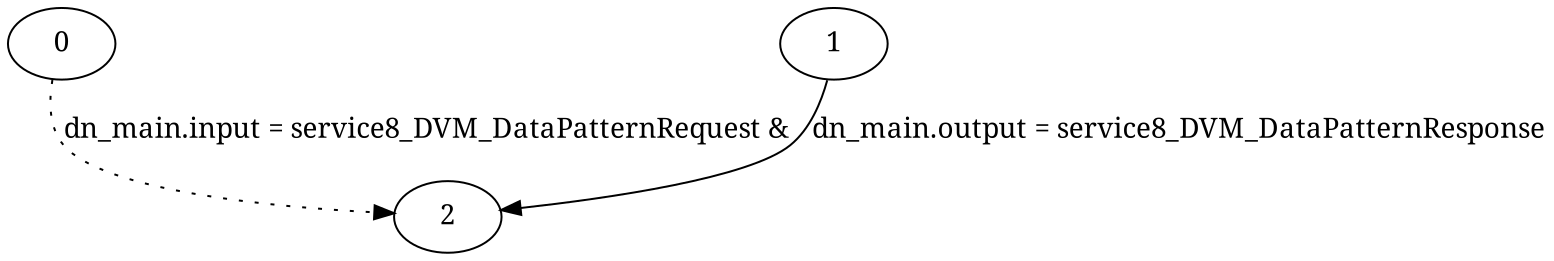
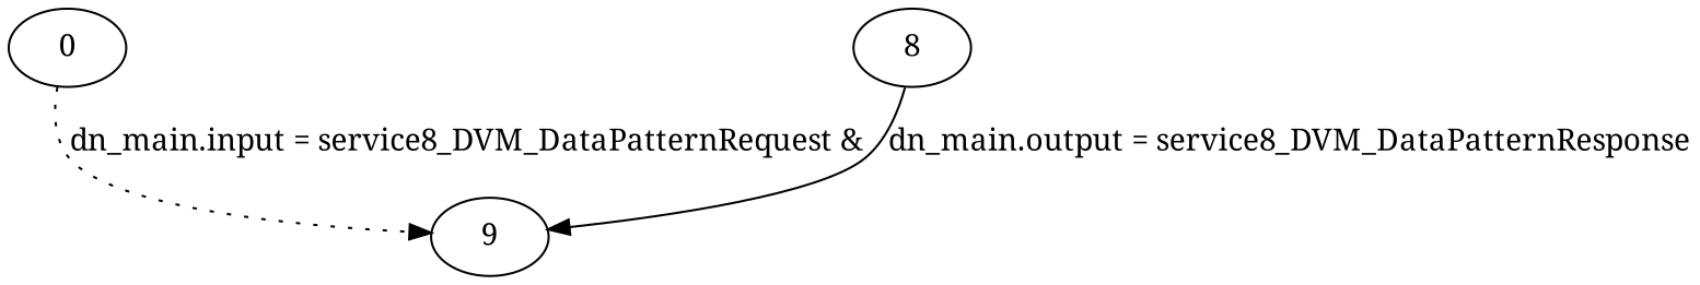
  digraph {
    fontname="Noto Serif"
    node [fontname="Noto Serif"]
    edge [fontname="Noto Serif"]
    0
-   2
-   1
+   2 [label=9]
+   1 [label=8]
    0 -> 2 [label="dn_main.input = service8_DVM_DataPatternRequest &\n" style=dotted]
    1 -> 2 [label="dn_main.output = service8_DVM_DataPatternResponse"]
  }
